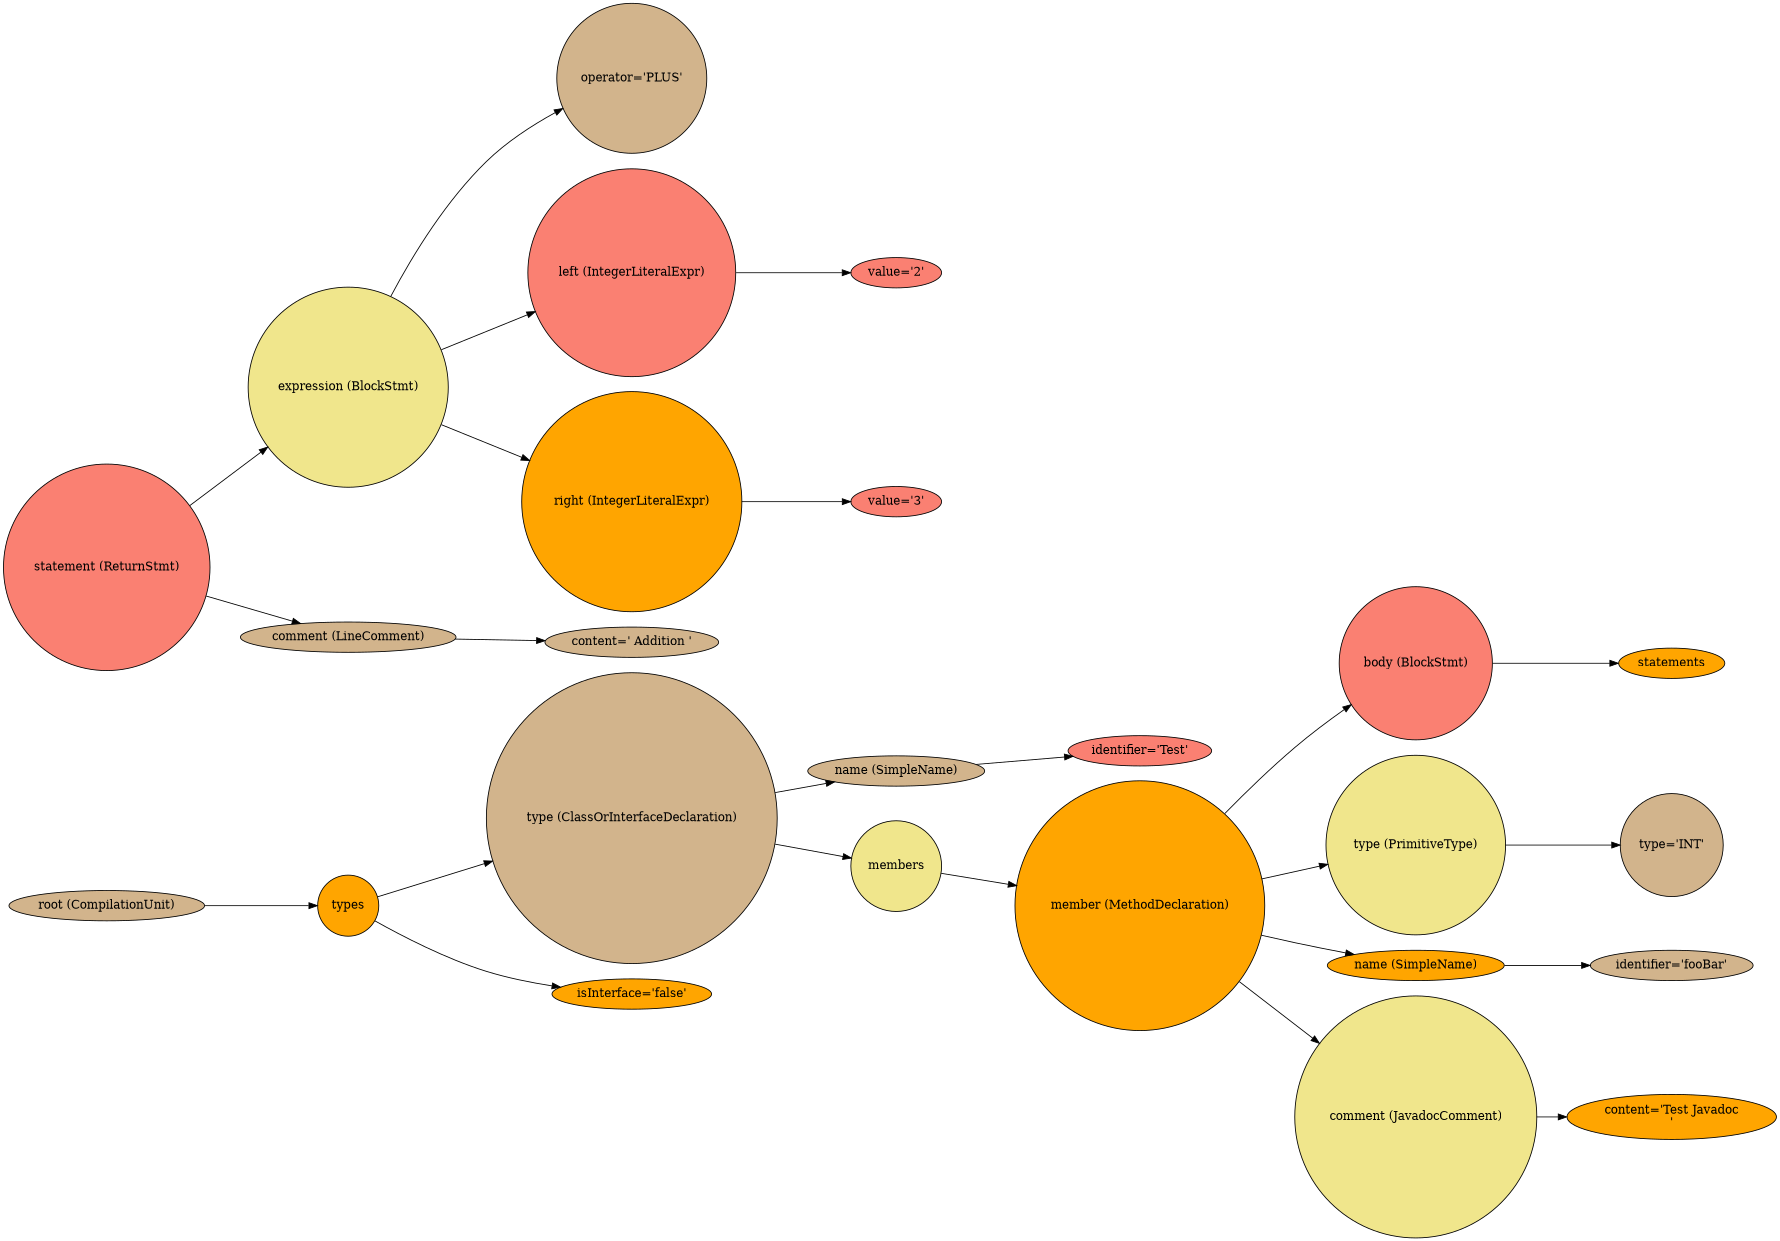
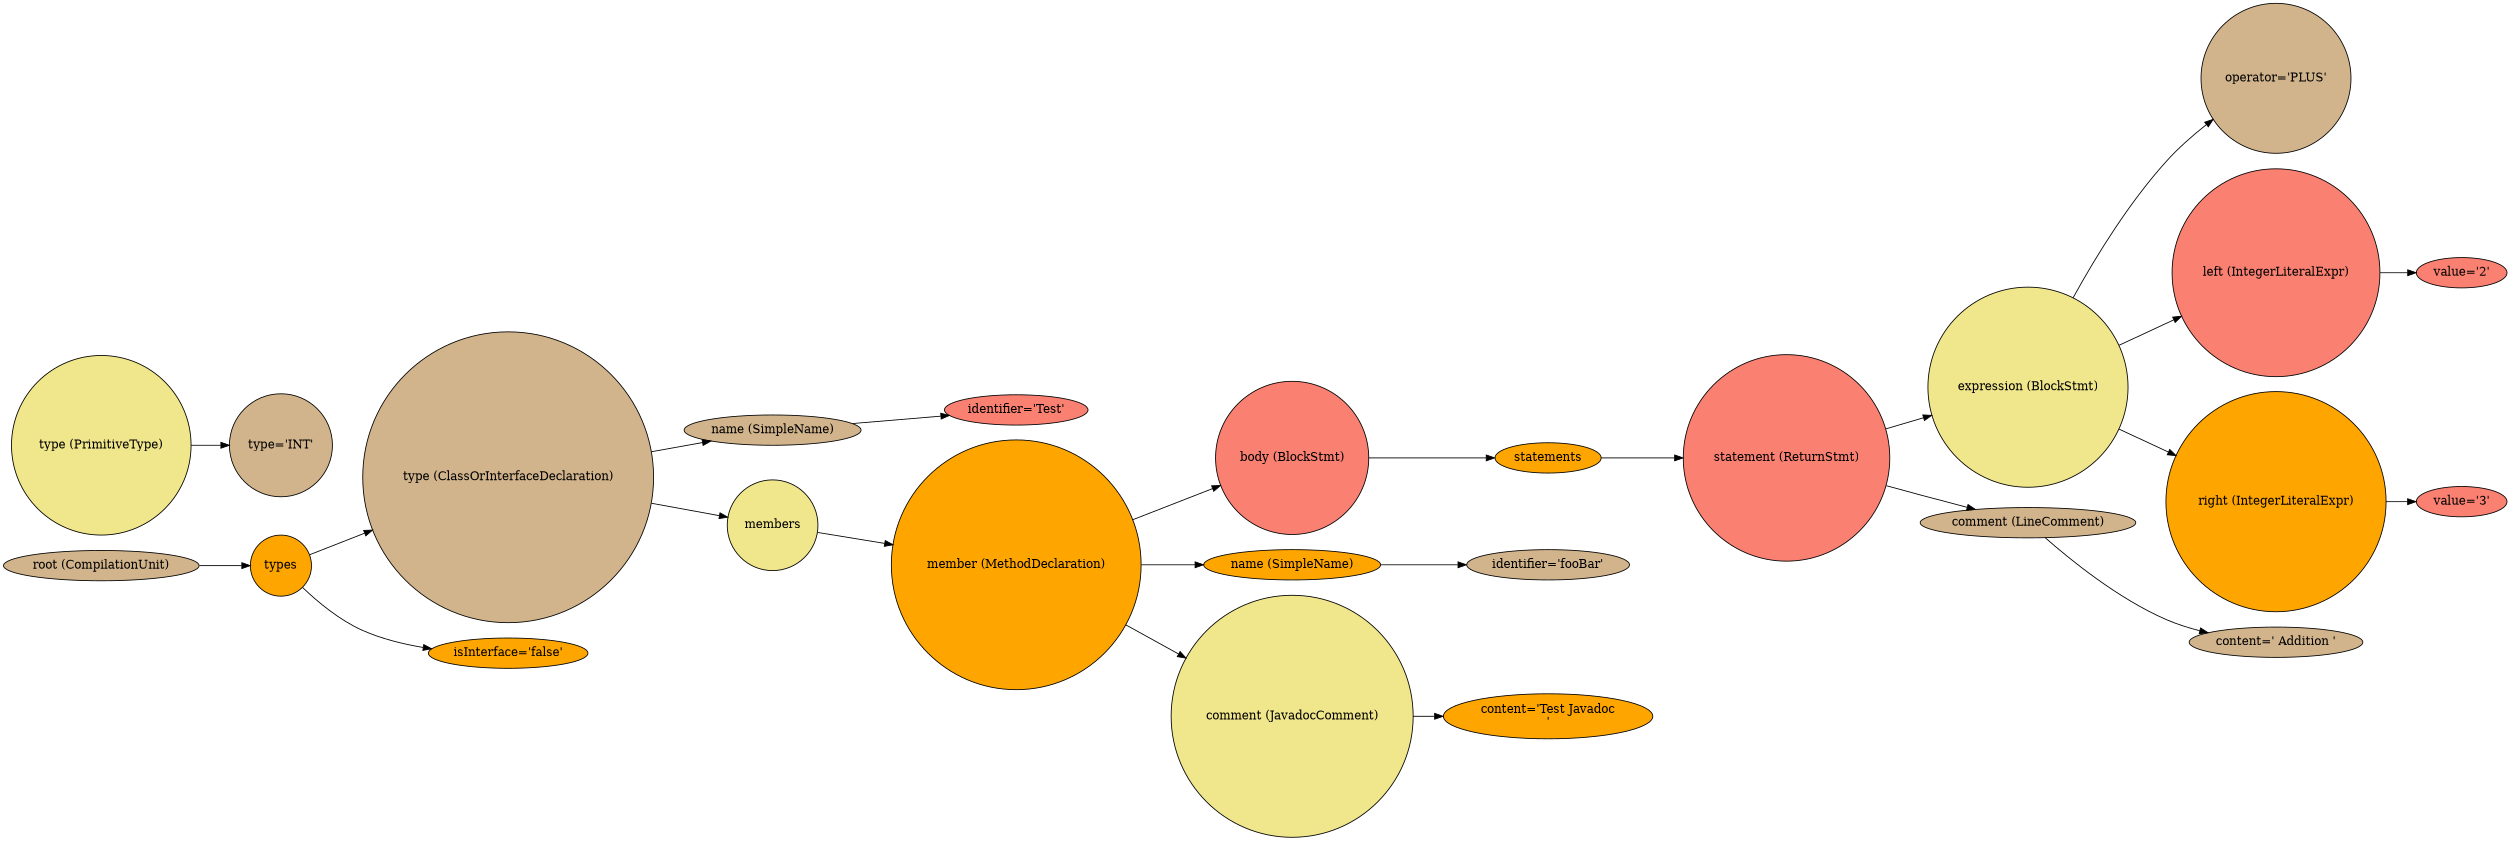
  digraph {
    rankdir=LR
    node [fillcolor=tan shape=circle style=filled]
    n1 [label="root (CompilationUnit)" shape=ellipse]
    n2 [fillcolor=orange label=types]
    n3 [label="type (ClassOrInterfaceDeclaration)"]
    n4 [fillcolor=orange label="isInterface='false'" shape=ellipse]
    n5 [label="name (SimpleName)" shape=ellipse]
    n6 [fillcolor=khaki label=members]
    n7 [fillcolor=salmon label="identifier='Test'" shape=ellipse]
    n8 [fillcolor=orange label="member (MethodDeclaration)"]
    n9 [fillcolor=salmon label="body (BlockStmt)"]
    n10 [fillcolor=khaki label="type (PrimitiveType)"]
    n11 [fillcolor=orange label="name (SimpleName)" shape=ellipse]
    n12 [fillcolor=khaki label="comment (JavadocComment)"]
    n13 [fillcolor=orange label=statements shape=ellipse]
    n14 [label="type='INT'"]
    n15 [label="identifier='fooBar'" shape=ellipse]
    n16 [fillcolor=orange label="content='Test Javadoc\n'" shape=ellipse]
    n17 [fillcolor=salmon label="statement (ReturnStmt)"]
    n18 [fillcolor=khaki label="expression (BlockStmt)"]
    n19 [label="comment (LineComment)" shape=ellipse]
    n20 [label="operator='PLUS'"]
    n21 [fillcolor=salmon label="left (IntegerLiteralExpr)"]
    n22 [fillcolor=orange label="right (IntegerLiteralExpr)"]
    n23 [label="content=' Addition '" shape=ellipse]
    n24 [fillcolor=salmon label="value='2'" shape=ellipse]
    n25 [fillcolor=salmon label="value='3'" shape=ellipse]
    n1 -> n2
    n2 -> n3
    n2 -> n4
    n3 -> n5
    n3 -> n6
    n5 -> n7
    n6 -> n8
    n8 -> n9
-   n8 -> n10
    n8 -> n11
    n8 -> n12
    n9 -> n13
    n10 -> n14
    n11 -> n15
    n12 -> n16
+   n13 -> n17
    n17 -> n18
    n17 -> n19
    n18 -> n20
    n18 -> n21
    n18 -> n22
    n19 -> n23
    n21 -> n24
    n22 -> n25
  }
